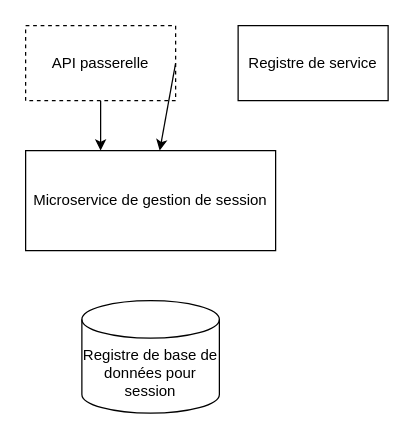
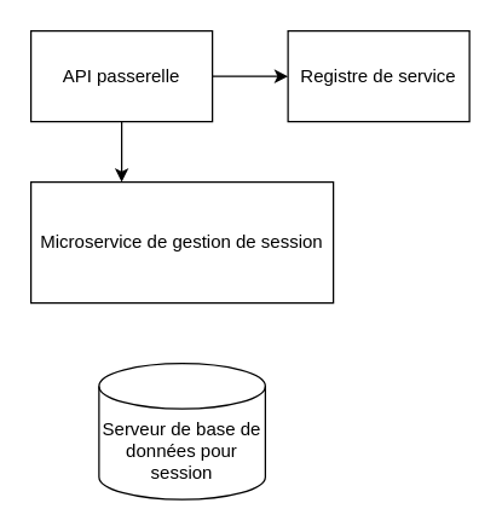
  <mxCell id="0" />
  <mxCell id="1" parent="0" />
  <mxCell id="2" value="Microservice de gestion de session" style="rounded=0;whiteSpace=wrap;html=1;" parent="1" vertex="1"><mxGeometry x="20" y="120" width="200" height="80" as="geometry" /></mxCell>
- <mxCell id="3" value="API passerelle" style="rounded=0;whiteSpace=wrap;html=1;dashed=1;" parent="1" vertex="1"><mxGeometry x="20" y="20" width="120" height="60" as="geometry" /></mxCell>
+ <mxCell id="3" value="API passerelle" style="rounded=0;whiteSpace=wrap;html=1;" parent="1" vertex="1"><mxGeometry x="20" y="20" width="120" height="60" as="geometry" /></mxCell>
  <mxCell id="4" value="" style="endArrow=classic;html=1;rounded=0;exitX=0.5;exitY=1;exitDx=0;exitDy=0;" parent="1" source="3" edge="1"><mxGeometry width="50" height="50" relative="1" as="geometry"><mxPoint x="10" y="90" as="sourcePoint" /><mxPoint x="80" y="120" as="targetPoint" /></mxGeometry></mxCell>
  <mxCell id="5" value="Registre de service" style="rounded=0;whiteSpace=wrap;html=1;" parent="1" vertex="1"><mxGeometry x="190" y="20" width="120" height="60" as="geometry" /></mxCell>
- <mxCell id="6" value="" style="endArrow=classic;html=1;rounded=0;exitX=1;exitY=0.5;exitDx=0;exitDy=0;" parent="1" source="3" target="2" edge="1"><mxGeometry width="50" height="50" relative="1" as="geometry"><mxPoint x="10" y="290" as="sourcePoint" /><mxPoint x="60" y="240" as="targetPoint" /></mxGeometry></mxCell>
- <mxCell id="7" value="Registre de base de données pour session" style="shape=cylinder3;whiteSpace=wrap;html=1;boundedLbl=1;backgroundOutline=1;size=15;" parent="1" vertex="1"><mxGeometry x="65" y="240" width="110" height="90" as="geometry" /></mxCell>
+ <mxCell id="6" value="" style="endArrow=classic;html=1;rounded=0;entryX=0;entryY=0.5;entryDx=0;entryDy=0;exitX=1;exitY=0.5;exitDx=0;exitDy=0;" parent="1" source="3" target="5" edge="1"><mxGeometry width="50" height="50" relative="1" as="geometry"><mxPoint x="10" y="290" as="sourcePoint" /><mxPoint x="60" y="240" as="targetPoint" /></mxGeometry></mxCell>
+ <mxCell id="7" value="Serveur de base de données pour session" style="shape=cylinder3;whiteSpace=wrap;html=1;boundedLbl=1;backgroundOutline=1;size=15;" parent="1" vertex="1"><mxGeometry x="65" y="240" width="110" height="90" as="geometry" /></mxCell>
